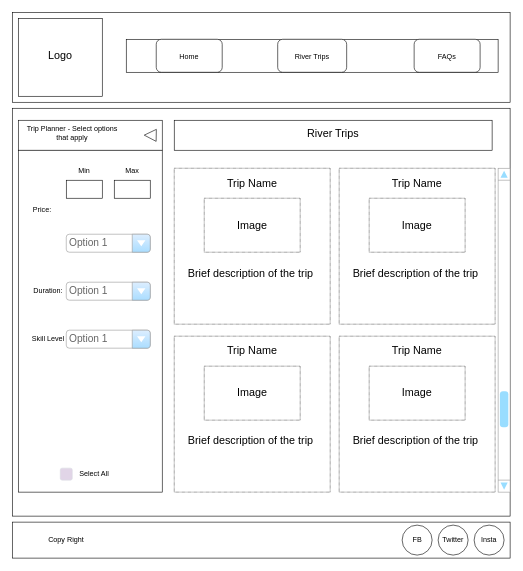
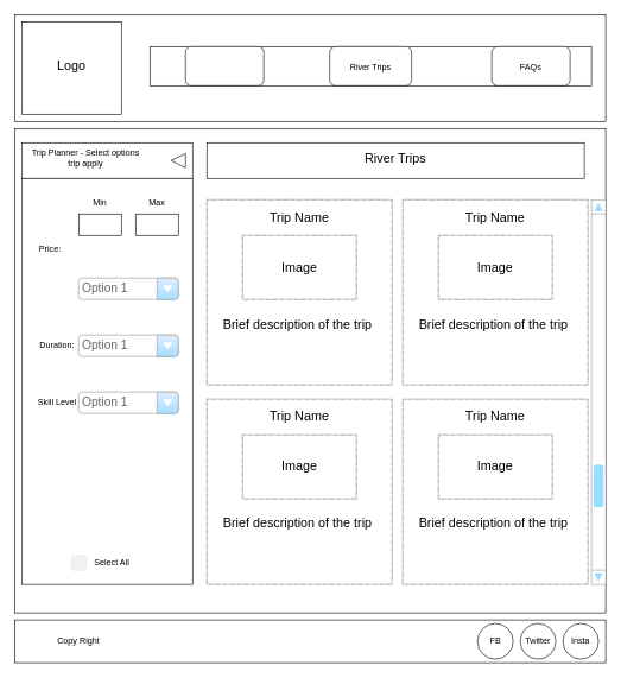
  <mxCell id="0" />
  <mxCell id="1" parent="0" />
  <mxCell id="2" value="" style="rounded=0;whiteSpace=wrap;html=1;" parent="1" vertex="1"><mxGeometry x="20" width="830" height="150" as="geometry" y="20" /></mxCell>
  <mxCell id="3" value="" style="rounded=0;whiteSpace=wrap;html=1;" parent="1" vertex="1"><mxGeometry x="30" y="30" width="140" height="130" as="geometry" /></mxCell>
  <mxCell id="4" value="" style="rounded=0;whiteSpace=wrap;html=1;" parent="1" vertex="1"><mxGeometry x="210" y="65" width="620" height="55" as="geometry" /></mxCell>
  <mxCell id="5" value="" style="rounded=1;whiteSpace=wrap;html=1;" parent="1" vertex="1"><mxGeometry x="260" y="65" width="110" height="55" as="geometry" /></mxCell>
  <mxCell id="6" value="" style="rounded=1;whiteSpace=wrap;html=1;" parent="1" vertex="1"><mxGeometry x="462.5" y="65" width="115" height="55" as="geometry" /></mxCell>
  <mxCell id="7" value="" style="rounded=1;whiteSpace=wrap;html=1;" parent="1" vertex="1"><mxGeometry x="690" y="65" width="110" height="55" as="geometry" /></mxCell>
- <mxCell id="8" value="Home" style="text;html=1;strokeColor=none;fillColor=none;align=center;verticalAlign=middle;whiteSpace=wrap;rounded=0;" parent="1" vertex="1"><mxGeometry x="280" y="80" width="70" height="30" as="geometry" /></mxCell>
  <mxCell id="9" value="River Trips" style="text;html=1;strokeColor=none;fillColor=none;align=center;verticalAlign=middle;whiteSpace=wrap;rounded=0;" parent="1" vertex="1"><mxGeometry x="480" y="80" width="80" height="30" as="geometry" /></mxCell>
  <mxCell id="10" value="FAQs" style="text;html=1;strokeColor=none;fillColor=none;align=center;verticalAlign=middle;whiteSpace=wrap;rounded=0;" parent="1" vertex="1"><mxGeometry x="710" y="80" width="70" height="30" as="geometry" /></mxCell>
  <mxCell id="11" value="" style="rounded=0;whiteSpace=wrap;html=1;" parent="1" vertex="1"><mxGeometry x="20" y="870" width="830" height="60" as="geometry" /></mxCell>
  <mxCell id="12" value="" style="ellipse;whiteSpace=wrap;html=1;aspect=fixed;" parent="1" vertex="1"><mxGeometry x="730" y="875" width="50" height="50" as="geometry" /></mxCell>
  <mxCell id="13" value="" style="ellipse;whiteSpace=wrap;html=1;aspect=fixed;" parent="1" vertex="1"><mxGeometry x="670" y="875" width="50" height="50" as="geometry" /></mxCell>
  <mxCell id="14" value="" style="ellipse;whiteSpace=wrap;html=1;aspect=fixed;" parent="1" vertex="1"><mxGeometry x="790" y="875" width="50" height="50" as="geometry" /></mxCell>
  <mxCell id="15" value="FB" style="text;html=1;strokeColor=none;fillColor=none;align=center;verticalAlign=middle;whiteSpace=wrap;rounded=0;" parent="1" vertex="1"><mxGeometry x="672.5" y="885" width="45" height="30" as="geometry" /></mxCell>
  <mxCell id="16" value="Insta" style="text;html=1;strokeColor=none;fillColor=none;align=center;verticalAlign=middle;whiteSpace=wrap;rounded=0;" parent="1" vertex="1"><mxGeometry x="785" y="885" width="60" height="30" as="geometry" /></mxCell>
  <mxCell id="17" value="Twitter" style="text;html=1;strokeColor=none;fillColor=none;align=center;verticalAlign=middle;whiteSpace=wrap;rounded=0;" parent="1" vertex="1"><mxGeometry x="725" y="885" width="60" height="30" as="geometry" /></mxCell>
  <mxCell id="18" value="Copy Right" style="text;html=1;strokeColor=none;fillColor=none;align=center;verticalAlign=middle;whiteSpace=wrap;rounded=0;" parent="1" vertex="1"><mxGeometry x="40" y="885" width="140" height="30" as="geometry" /></mxCell>
  <mxCell id="19" value="" style="rounded=0;whiteSpace=wrap;html=1;" parent="1" vertex="1"><mxGeometry x="20" y="180" width="830" height="680" as="geometry" /></mxCell>
  <mxCell id="20" value="" style="rounded=0;whiteSpace=wrap;html=1;" parent="1" vertex="1"><mxGeometry x="30" y="200" width="240" height="50" as="geometry" /></mxCell>
  <mxCell id="21" value="" style="rounded=0;whiteSpace=wrap;html=1;" parent="1" vertex="1"><mxGeometry x="30" y="250" width="240" height="570" as="geometry" /></mxCell>
- <mxCell id="22" value="Trip Planner - Select options that apply" style="text;html=1;strokeColor=none;fillColor=none;align=center;verticalAlign=middle;whiteSpace=wrap;rounded=0;" parent="1" vertex="1"><mxGeometry x="40" y="206" width="160" height="32" as="geometry" /></mxCell>
+ <mxCell id="22" value="Trip Planner - Select options trip apply" style="text;html=1;strokeColor=none;fillColor=none;align=center;verticalAlign=middle;whiteSpace=wrap;rounded=0;" parent="1" vertex="1"><mxGeometry x="40" y="206" width="160" height="32" as="geometry" /></mxCell>
  <mxCell id="23" value="" style="rounded=0;whiteSpace=wrap;html=1;" parent="1" vertex="1"><mxGeometry x="110" y="300" width="60" height="30" as="geometry" /></mxCell>
  <mxCell id="24" value="" style="rounded=0;whiteSpace=wrap;html=1;" parent="1" vertex="1"><mxGeometry x="190" y="300" width="60" height="30" as="geometry" /></mxCell>
  <mxCell id="25" value="Price:" style="text;html=1;strokeColor=none;fillColor=none;align=center;verticalAlign=middle;whiteSpace=wrap;rounded=0;" parent="1" vertex="1"><mxGeometry x="40" y="335" width="60" height="30" as="geometry" /></mxCell>
  <mxCell id="26" value="Min" style="text;html=1;strokeColor=none;fillColor=none;align=center;verticalAlign=middle;whiteSpace=wrap;rounded=0;" parent="1" vertex="1"><mxGeometry x="110" y="270" width="60" height="30" as="geometry" /></mxCell>
  <mxCell id="27" value="Max" style="text;html=1;strokeColor=none;fillColor=none;align=center;verticalAlign=middle;whiteSpace=wrap;rounded=0;" parent="1" vertex="1"><mxGeometry x="190" y="270" width="60" height="30" as="geometry" /></mxCell>
  <mxCell id="28" value="Duration:" style="text;html=1;strokeColor=none;fillColor=none;align=center;verticalAlign=middle;whiteSpace=wrap;rounded=0;" parent="1" vertex="1"><mxGeometry x="50" y="470" width="60" height="30" as="geometry" /></mxCell>
  <mxCell id="29" value="Option 1" style="strokeWidth=1;shadow=0;dashed=0;align=center;html=1;shape=mxgraph.mockup.forms.comboBox;strokeColor=#999999;fillColor=#ddeeff;align=left;fillColor2=#aaddff;mainText=;fontColor=#666666;fontSize=17;spacingLeft=3;" parent="1" vertex="1"><mxGeometry x="110" y="470" width="140" height="30" as="geometry" /></mxCell>
  <mxCell id="30" value="Option 1" style="strokeWidth=1;shadow=0;dashed=0;align=center;html=1;shape=mxgraph.mockup.forms.comboBox;strokeColor=#999999;fillColor=#ddeeff;align=left;fillColor2=#aaddff;mainText=;fontColor=#666666;fontSize=17;spacingLeft=3;" parent="1" vertex="1"><mxGeometry x="110" y="390" width="140" height="30" as="geometry" /></mxCell>
- <mxCell id="31" value="Select All" style="rounded=1;fillColor=#e1d5e7;strokeColor=#D8DCE3;align=left;verticalAlign=middle;fontStyle=0;fontSize=12;labelPosition=right;verticalLabelPosition=middle;spacingLeft=10;html=1;shadow=0;dashed=0;" parent="1" vertex="1"><mxGeometry x="100" y="780" width="20" height="20" as="geometry" /></mxCell>
+ <mxCell id="31" value="Select All" style="rounded=1;fillColor=#F0F2F5;strokeColor=#D8DCE3;align=left;verticalAlign=middle;fontStyle=0;fontSize=12;labelPosition=right;verticalLabelPosition=middle;spacingLeft=10;html=1;shadow=0;dashed=0" parent="1" vertex="1"><mxGeometry x="100" y="780" width="20" height="20" as="geometry" /></mxCell>
  <mxCell id="32" value="" style="whiteSpace=wrap;html=1;aspect=fixed;fontSize=18;fillColor=#FFFFFF;dashed=1;dashPattern=1 1;" parent="1" vertex="1"><mxGeometry x="290" y="280" width="260" height="260" as="geometry" /></mxCell>
  <mxCell id="33" value="" style="whiteSpace=wrap;html=1;aspect=fixed;fontSize=18;fillColor=#FFFFFF;dashed=1;dashPattern=1 1;" parent="1" vertex="1"><mxGeometry x="565" y="560" width="260" height="260" as="geometry" /></mxCell>
  <mxCell id="34" value="" style="whiteSpace=wrap;html=1;aspect=fixed;fontSize=18;fillColor=#FFFFFF;dashed=1;dashPattern=1 1;" parent="1" vertex="1"><mxGeometry x="290" y="560" width="260" height="260" as="geometry" /></mxCell>
  <mxCell id="35" value="" style="whiteSpace=wrap;html=1;aspect=fixed;fontSize=18;fillColor=#FFFFFF;dashed=1;dashPattern=1 1;" parent="1" vertex="1"><mxGeometry x="565" y="280" width="260" height="260" as="geometry" /></mxCell>
  <mxCell id="36" value="" style="rounded=0;whiteSpace=wrap;html=1;fontSize=18;fillColor=#FFFFFF;" parent="1" vertex="1"><mxGeometry x="290" y="200" width="530" height="50" as="geometry" /></mxCell>
  <mxCell id="37" value="River Trips" style="text;html=1;strokeColor=none;fillColor=none;align=center;verticalAlign=middle;whiteSpace=wrap;rounded=0;fontSize=18;" parent="1" vertex="1"><mxGeometry x="300" y="208" width="510" height="30" as="geometry" /></mxCell>
  <mxCell id="38" value="" style="triangle;whiteSpace=wrap;html=1;fontSize=18;fillColor=#FFFFFF;rotation=-179;" parent="1" vertex="1"><mxGeometry x="240" y="215" width="20" height="20" as="geometry" /></mxCell>
  <mxCell id="39" value="Logo" style="text;html=1;strokeColor=none;fillColor=none;align=center;verticalAlign=middle;whiteSpace=wrap;rounded=0;fontSize=18;" parent="1" vertex="1"><mxGeometry x="40" y="78" width="120" height="30" as="geometry" /></mxCell>
  <mxCell id="40" value="Option 1" style="strokeWidth=1;shadow=0;dashed=0;align=center;html=1;shape=mxgraph.mockup.forms.comboBox;strokeColor=#999999;fillColor=#ddeeff;align=left;fillColor2=#aaddff;mainText=;fontColor=#666666;fontSize=17;spacingLeft=3;" vertex="1" parent="1"><mxGeometry x="110" y="550" width="140" height="30" as="geometry" /></mxCell>
  <mxCell id="41" value="Skill Level" style="text;html=1;strokeColor=none;fillColor=none;align=center;verticalAlign=middle;whiteSpace=wrap;rounded=0;" vertex="1" parent="1"><mxGeometry x="50" y="550" width="60" height="30" as="geometry" /></mxCell>
  <mxCell id="42" value="" style="verticalLabelPosition=bottom;shadow=0;dashed=0;align=center;html=1;verticalAlign=top;strokeWidth=1;shape=mxgraph.mockup.navigation.scrollBar;strokeColor=#999999;barPos=20;fillColor2=#99ddff;strokeColor2=none;direction=north;fontSize=18;fillColor=#FFFFFF;" vertex="1" parent="1"><mxGeometry x="830" y="280" width="20" height="540" as="geometry" /></mxCell>
  <mxCell id="43" value="Trip Name" style="text;html=1;strokeColor=none;fillColor=none;align=center;verticalAlign=middle;whiteSpace=wrap;rounded=0;fontSize=18;" vertex="1" parent="1"><mxGeometry x="300" y="290" width="240" height="30" as="geometry" /></mxCell>
  <mxCell id="44" value="" style="rounded=0;whiteSpace=wrap;html=1;fontSize=18;fillColor=#FFFFFF;align=left;dashed=1;dashPattern=1 1;" vertex="1" parent="1"><mxGeometry x="340" y="330" width="160" height="90" as="geometry" /></mxCell>
  <mxCell id="45" value="Image" style="text;html=1;strokeColor=none;fillColor=none;align=center;verticalAlign=middle;whiteSpace=wrap;rounded=0;fontSize=18;" vertex="1" parent="1"><mxGeometry x="390" y="360" width="60" height="30" as="geometry" /></mxCell>
  <mxCell id="46" value="Brief description of the trip&amp;nbsp;&lt;br&gt;" style="text;html=1;strokeColor=none;fillColor=none;align=center;verticalAlign=middle;whiteSpace=wrap;rounded=0;fontSize=18;" vertex="1" parent="1"><mxGeometry x="310" y="440" width="220" height="30" as="geometry" /></mxCell>
  <mxCell id="47" value="Trip Name" style="text;html=1;strokeColor=none;fillColor=none;align=center;verticalAlign=middle;whiteSpace=wrap;rounded=0;fontSize=18;" vertex="1" parent="1"><mxGeometry x="300" y="570" width="240" height="30" as="geometry" /></mxCell>
  <mxCell id="48" value="" style="rounded=0;whiteSpace=wrap;html=1;fontSize=18;fillColor=#FFFFFF;align=left;dashed=1;dashPattern=1 1;" vertex="1" parent="1"><mxGeometry x="340" y="610" width="160" height="90" as="geometry" /></mxCell>
  <mxCell id="49" value="Image" style="text;html=1;strokeColor=none;fillColor=none;align=center;verticalAlign=middle;whiteSpace=wrap;rounded=0;fontSize=18;" vertex="1" parent="1"><mxGeometry x="390" y="640" width="60" height="30" as="geometry" /></mxCell>
  <mxCell id="50" value="Brief description of the trip&amp;nbsp;&lt;br&gt;" style="text;html=1;strokeColor=none;fillColor=none;align=center;verticalAlign=middle;whiteSpace=wrap;rounded=0;fontSize=18;" vertex="1" parent="1"><mxGeometry x="310" y="720" width="220" height="30" as="geometry" /></mxCell>
  <mxCell id="51" value="Trip Name" style="text;html=1;strokeColor=none;fillColor=none;align=center;verticalAlign=middle;whiteSpace=wrap;rounded=0;fontSize=18;" vertex="1" parent="1"><mxGeometry x="575" y="570" width="240" height="30" as="geometry" /></mxCell>
  <mxCell id="52" value="" style="rounded=0;whiteSpace=wrap;html=1;fontSize=18;fillColor=#FFFFFF;align=left;dashed=1;dashPattern=1 1;" vertex="1" parent="1"><mxGeometry x="615" y="610" width="160" height="90" as="geometry" /></mxCell>
  <mxCell id="53" value="Image" style="text;html=1;strokeColor=none;fillColor=none;align=center;verticalAlign=middle;whiteSpace=wrap;rounded=0;fontSize=18;" vertex="1" parent="1"><mxGeometry x="665" y="640" width="60" height="30" as="geometry" /></mxCell>
  <mxCell id="54" value="Brief description of the trip&amp;nbsp;&lt;br&gt;" style="text;html=1;strokeColor=none;fillColor=none;align=center;verticalAlign=middle;whiteSpace=wrap;rounded=0;fontSize=18;" vertex="1" parent="1"><mxGeometry x="585" y="720" width="220" height="30" as="geometry" /></mxCell>
  <mxCell id="55" value="Trip Name" style="text;html=1;strokeColor=none;fillColor=none;align=center;verticalAlign=middle;whiteSpace=wrap;rounded=0;fontSize=18;" vertex="1" parent="1"><mxGeometry x="575" y="290" width="240" height="30" as="geometry" /></mxCell>
  <mxCell id="56" value="" style="rounded=0;whiteSpace=wrap;html=1;fontSize=18;fillColor=#FFFFFF;align=left;dashed=1;dashPattern=1 1;" vertex="1" parent="1"><mxGeometry x="615" y="330" width="160" height="90" as="geometry" /></mxCell>
  <mxCell id="57" value="Image" style="text;html=1;strokeColor=none;fillColor=none;align=center;verticalAlign=middle;whiteSpace=wrap;rounded=0;fontSize=18;" vertex="1" parent="1"><mxGeometry x="665" y="360" width="60" height="30" as="geometry" /></mxCell>
  <mxCell id="58" value="Brief description of the trip&amp;nbsp;&lt;br&gt;" style="text;html=1;strokeColor=none;fillColor=none;align=center;verticalAlign=middle;whiteSpace=wrap;rounded=0;fontSize=18;" vertex="1" parent="1"><mxGeometry x="585" y="440" width="220" height="30" as="geometry" /></mxCell>
